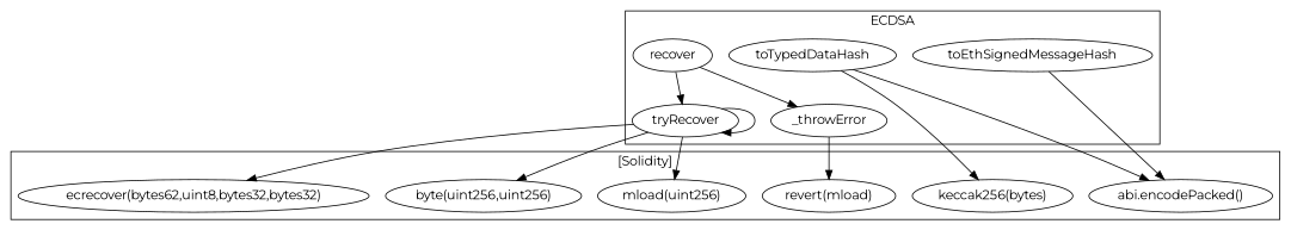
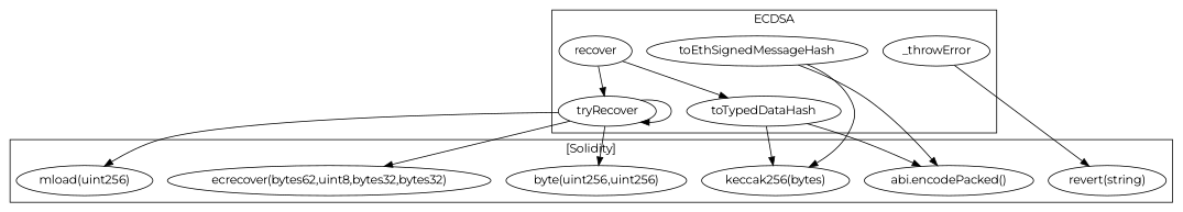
  strict digraph {
    fontname=Montserrat
    node [fontname=Montserrat]
    edge [fontname=Montserrat]
    n1 [label=_throwError]
    n2 [label=tryRecover]
    n3 [label=toTypedDataHash]
    n4 [label=toEthSignedMessageHash]
    n5 [label=recover]
-   "revert(string)" [label="revert(mload)"]
+   "revert(string)"
    "mload(uint256)"
    "byte(uint256,uint256)"
    n9 [label="ecrecover(bytes62,uint8,bytes32,bytes32)"]
    "abi.encodePacked()"
    "keccak256(bytes)"
    subgraph cluster_1 {
      label=ECDSA
      n1
      n2
      n3
      n4
      n5
    }
    subgraph cluster_2 {
      label="[Solidity]"
      "revert(string)"
      "mload(uint256)"
      "byte(uint256,uint256)"
      n9
      "abi.encodePacked()"
      "keccak256(bytes)"
    }
    n1 -> "revert(string)"
    n2 -> n2
    n2 -> "mload(uint256)"
    n2 -> "byte(uint256,uint256)"
    n2 -> n9
    n3 -> "abi.encodePacked()"
    n3 -> "keccak256(bytes)"
    n4 -> "abi.encodePacked()"
-   n5 -> n1
+   n4 -> "keccak256(bytes)"
+   n5 -> n3
    n5 -> n2
  }
